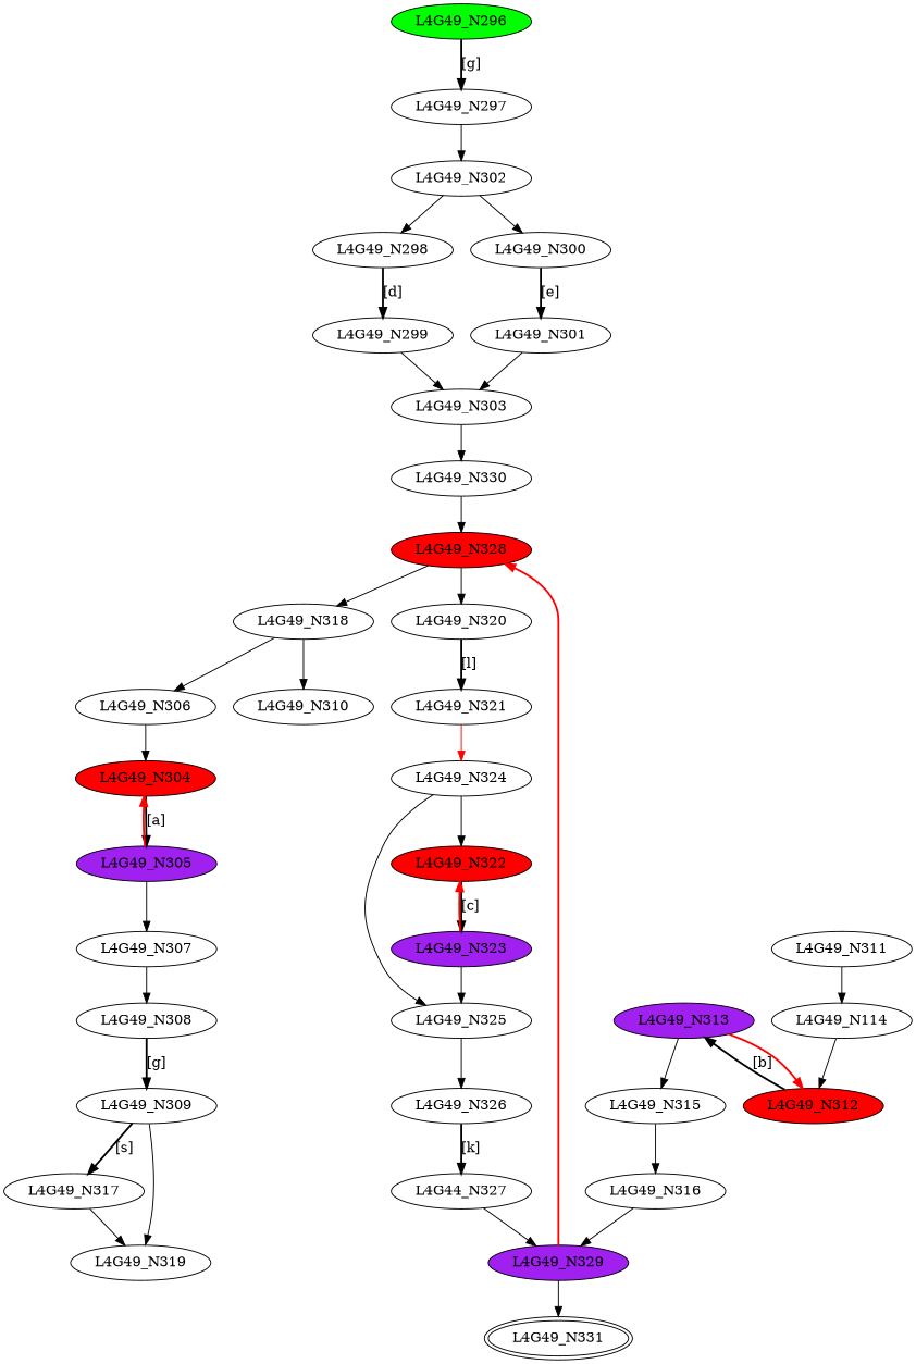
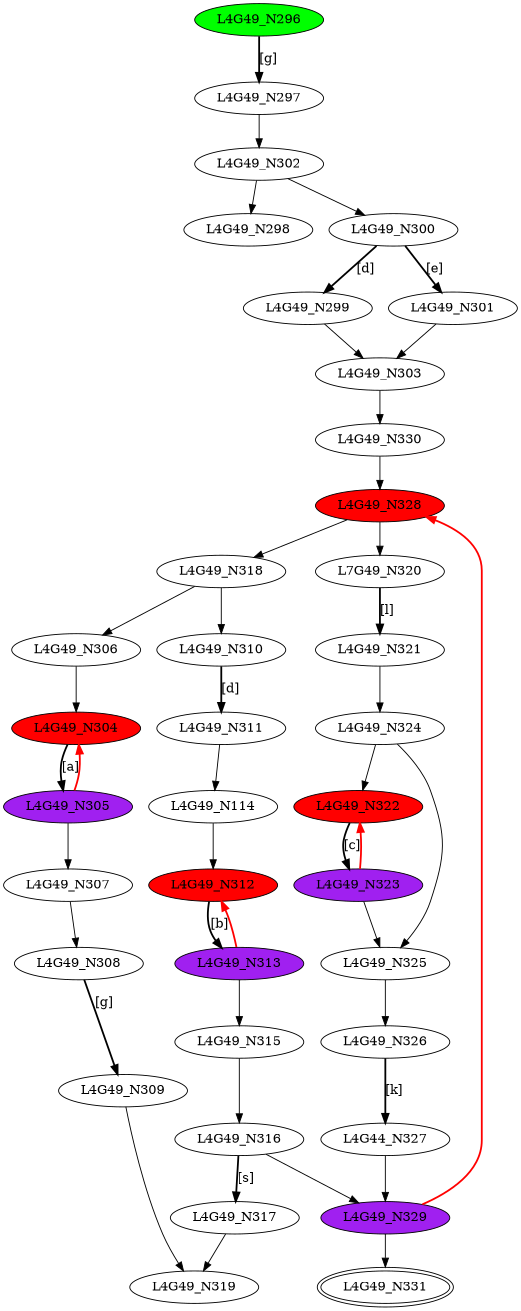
  digraph {
    L4G49_N296 [fillcolor=green style=filled]
    L4G49_N297
    L4G49_N302
    L4G49_N298
    L4G49_N300
    L4G49_N299
    L4G49_N303
    L4G49_N330
    L4G49_N301
    L4G49_N328 [fillcolor=red style=filled]
    L4G49_N304 [fillcolor=red style=filled]
    L4G49_N305 [fillcolor=purple style=filled]
    L4G49_N307
    L4G49_N308
    L4G49_N306
    L4G49_N309
    L4G49_N319
    L4G49_N310
    L4G49_N311
    n20 [label=L4G49_N114]
    L4G49_N312 [fillcolor=red style=filled]
    L4G49_N313 [fillcolor=purple style=filled]
    L4G49_N315
    L4G49_N316
    L4G49_N317
    L4G49_N329 [fillcolor=purple style=filled]
    L4G49_N318
    L4G49_N331 [peripheries=2]
-   L4G49_N320
+   L4G49_N320 [label=L7G49_N320]
    L4G49_N321
    L4G49_N324
    L4G49_N322 [fillcolor=red style=filled]
    L4G49_N325
    L4G49_N323 [fillcolor=purple style=filled]
    L4G49_N326
    n36 [label=L4G44_N327]
    L4G49_N296 -> L4G49_N297 [label="[g]" style=bold]
    L4G49_N297 -> L4G49_N302
    L4G49_N302 -> L4G49_N298
    L4G49_N302 -> L4G49_N300
-   L4G49_N298 -> L4G49_N299 [label="[d]" style=bold]
+   L4G49_N300 -> L4G49_N299 [label="[d]" style=bold]
    L4G49_N300 -> L4G49_N301 [label="[e]" style=bold]
    L4G49_N299 -> L4G49_N303
    L4G49_N303 -> L4G49_N330
    L4G49_N330 -> L4G49_N328
    L4G49_N301 -> L4G49_N303
    L4G49_N328 -> L4G49_N318
    L4G49_N328 -> L4G49_N320
    L4G49_N304 -> L4G49_N305 [label="[a]" style=bold]
    L4G49_N305 -> L4G49_N304 [color=red style=bold]
    L4G49_N305 -> L4G49_N307
    L4G49_N307 -> L4G49_N308
    L4G49_N308 -> L4G49_N309 [label="[g]" style=bold]
    L4G49_N306 -> L4G49_N304
    L4G49_N309 -> L4G49_N319
+   L4G49_N310 -> L4G49_N311 [label="[d]" style=bold]
    L4G49_N311 -> n20
    n20 -> L4G49_N312
    L4G49_N312 -> L4G49_N313 [label="[b]" style=bold]
    L4G49_N313 -> L4G49_N312 [color=red style=bold]
    L4G49_N313 -> L4G49_N315
    L4G49_N315 -> L4G49_N316
-   L4G49_N309 -> L4G49_N317 [label="[s]" style=bold]
+   L4G49_N316 -> L4G49_N317 [label="[s]" style=bold]
    L4G49_N316 -> L4G49_N329
    L4G49_N317 -> L4G49_N319
    L4G49_N329 -> L4G49_N328 [color=red style=bold]
    L4G49_N329 -> L4G49_N331
    L4G49_N318 -> L4G49_N306
    L4G49_N318 -> L4G49_N310
    L4G49_N320 -> L4G49_N321 [label="[l]" style=bold]
-   L4G49_N321 -> L4G49_N324 [color=red]
+   L4G49_N321 -> L4G49_N324
    L4G49_N324 -> L4G49_N322
    L4G49_N324 -> L4G49_N325
    L4G49_N322 -> L4G49_N323 [label="[c]" style=bold]
    L4G49_N325 -> L4G49_N326
    L4G49_N323 -> L4G49_N322 [color=red style=bold]
    L4G49_N323 -> L4G49_N325
    L4G49_N326 -> n36 [label="[k]" style=bold]
    n36 -> L4G49_N329
  }
